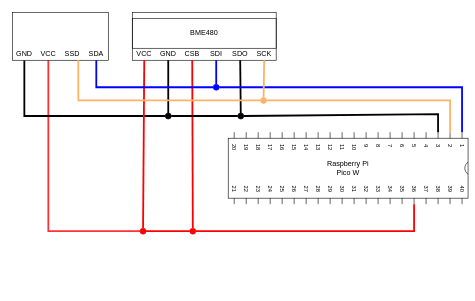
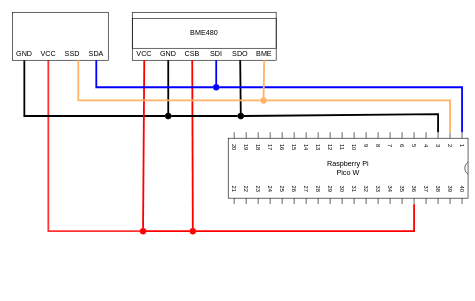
  <mxCell id="0" />
  <mxCell id="1" parent="0" />
  <mxCell id="2" value="Raspberry Pi&lt;br&gt;Pico W" style="shadow=0;dashed=0;align=center;html=1;strokeWidth=1;shape=mxgraph.electrical.logic_gates.dual_inline_ic;labelNames=a,b,c,d,e,f,g,h,i,j,k,l,m,n,o,p,q,r,s,t;whiteSpace=wrap;rotation=90;horizontal=0;" parent="1" vertex="1"><mxGeometry x="520" y="80" width="120" height="400" as="geometry" /></mxCell>
  <mxCell id="3" value="" style="group" parent="1" vertex="1" connectable="0"><mxGeometry x="220" y="20" width="240" height="80" as="geometry" /></mxCell>
  <mxCell id="4" value="" style="rounded=0;whiteSpace=wrap;html=1;" parent="3" vertex="1"><mxGeometry width="240" height="80" as="geometry" /></mxCell>
  <mxCell id="5" value="CSB" style="text;html=1;strokeColor=none;fillColor=none;align=center;verticalAlign=middle;whiteSpace=wrap;rounded=0;" parent="3" vertex="1"><mxGeometry x="80" y="60" width="40" height="20" as="geometry" /></mxCell>
  <mxCell id="6" value="SDI" style="text;html=1;strokeColor=none;fillColor=none;align=center;verticalAlign=middle;whiteSpace=wrap;rounded=0;" parent="3" vertex="1"><mxGeometry x="120" y="60" width="40" height="20" as="geometry" /></mxCell>
  <mxCell id="7" value="SDO" style="text;html=1;strokeColor=none;fillColor=none;align=center;verticalAlign=middle;whiteSpace=wrap;rounded=0;" parent="3" vertex="1"><mxGeometry x="160" y="60" width="40" height="20" as="geometry" /></mxCell>
- <mxCell id="8" value="SCK" style="text;html=1;strokeColor=none;fillColor=none;align=center;verticalAlign=middle;whiteSpace=wrap;rounded=0;" parent="3" vertex="1"><mxGeometry x="200" y="60" width="40" height="20" as="geometry" /></mxCell>
+ <mxCell id="8" value="BME" style="text;html=1;strokeColor=none;fillColor=none;align=center;verticalAlign=middle;whiteSpace=wrap;rounded=0;" parent="3" vertex="1"><mxGeometry x="200" y="60" width="40" height="20" as="geometry" /></mxCell>
  <mxCell id="9" value="GND" style="text;html=1;strokeColor=none;fillColor=none;align=center;verticalAlign=middle;whiteSpace=wrap;rounded=0;" parent="3" vertex="1"><mxGeometry x="40" y="60" width="40" height="20" as="geometry" /></mxCell>
  <mxCell id="10" value="VCC" style="text;html=1;strokeColor=none;fillColor=none;align=center;verticalAlign=middle;whiteSpace=wrap;rounded=0;" parent="3" vertex="1"><mxGeometry y="60" width="40" height="20" as="geometry" /></mxCell>
  <mxCell id="11" value="BME480" style="text;html=1;strokeColor=default;fillColor=none;align=center;verticalAlign=middle;whiteSpace=wrap;rounded=0;container=0;" parent="3" vertex="1"><mxGeometry y="10" width="240" height="50" as="geometry" /></mxCell>
  <mxCell id="12" value="" style="endArrow=none;html=1;rounded=0;exitX=0;exitY=0.5;exitDx=0;exitDy=0;entryX=0.5;entryY=1;entryDx=0;entryDy=0;strokeColor=#FF3333;strokeWidth=3;" parent="1" source="25" target="21" edge="1"><mxGeometry width="50" height="50" relative="1" as="geometry"><mxPoint x="470" y="180" as="sourcePoint" /><mxPoint x="240" y="180" as="targetPoint" /><Array as="points"><mxPoint x="80" y="385" /></Array></mxGeometry></mxCell>
  <mxCell id="13" value="" style="endArrow=none;html=1;rounded=0;exitX=0.5;exitY=1;exitDx=0;exitDy=0;entryX=0;entryY=0.5;entryDx=0;entryDy=0;strokeWidth=3;" parent="1" source="22" target="28" edge="1"><mxGeometry width="50" height="50" relative="1" as="geometry"><mxPoint x="280" y="100" as="sourcePoint" /><mxPoint x="280" y="140" as="targetPoint" /><Array as="points"><mxPoint x="40" y="193" /></Array></mxGeometry></mxCell>
  <mxCell id="14" value="" style="endArrow=none;html=1;rounded=0;exitX=0.5;exitY=1;exitDx=0;exitDy=0;entryX=0.5;entryY=0;entryDx=0;entryDy=0;strokeWidth=3;strokeColor=#FF0000;" parent="1" source="5" target="17" edge="1"><mxGeometry width="50" height="50" relative="1" as="geometry"><mxPoint x="370" y="110" as="sourcePoint" /><mxPoint x="320" y="180" as="targetPoint" /></mxGeometry></mxCell>
  <mxCell id="15" value="" style="endArrow=none;html=1;rounded=0;exitX=0.5;exitY=1;exitDx=0;exitDy=0;strokeWidth=3;" parent="1" source="7" target="16" edge="1"><mxGeometry width="50" height="50" relative="1" as="geometry"><mxPoint x="360" y="100" as="sourcePoint" /><mxPoint x="360" y="140" as="targetPoint" /></mxGeometry></mxCell>
  <mxCell id="16" value="" style="ellipse;whiteSpace=wrap;html=1;fillColor=#000000;" parent="1" vertex="1"><mxGeometry x="396" y="188" width="10" height="10" as="geometry" /></mxCell>
  <mxCell id="17" value="" style="ellipse;whiteSpace=wrap;html=1;fillColor=#FF0000;strokeColor=#FF0000;" parent="1" vertex="1"><mxGeometry x="316" y="380" width="10" height="10" as="geometry" /></mxCell>
  <mxCell id="18" value="" style="rounded=0;whiteSpace=wrap;html=1;container=0;" parent="1" vertex="1"><mxGeometry x="20" y="20" width="160" height="80" as="geometry" /></mxCell>
  <mxCell id="19" value="SSD" style="text;html=1;strokeColor=none;fillColor=none;align=center;verticalAlign=middle;whiteSpace=wrap;rounded=0;container=0;" parent="1" vertex="1"><mxGeometry x="100" y="80" width="40" height="20" as="geometry" /></mxCell>
  <mxCell id="20" value="SDA" style="text;html=1;strokeColor=none;fillColor=none;align=center;verticalAlign=middle;whiteSpace=wrap;rounded=0;container=0;" parent="1" vertex="1"><mxGeometry x="140" y="80" width="40" height="20" as="geometry" /></mxCell>
  <mxCell id="21" value="VCC" style="text;html=1;strokeColor=none;fillColor=none;align=center;verticalAlign=middle;whiteSpace=wrap;rounded=0;container=0;" parent="1" vertex="1"><mxGeometry x="60" y="80" width="40" height="20" as="geometry" /></mxCell>
  <mxCell id="22" value="GND" style="text;html=1;strokeColor=none;fillColor=none;align=center;verticalAlign=middle;whiteSpace=wrap;rounded=0;container=0;" parent="1" vertex="1"><mxGeometry x="20" y="80" width="40" height="20" as="geometry" /></mxCell>
  <mxCell id="23" value="" style="endArrow=none;html=1;rounded=0;strokeWidth=3;entryX=1;entryY=0.5;entryDx=0;entryDy=0;exitX=0;exitY=0;exitDx=0;exitDy=50;exitPerimeter=0;" parent="1" source="2" target="16" edge="1"><mxGeometry width="50" height="50" relative="1" as="geometry"><mxPoint x="800" y="135" as="sourcePoint" /><mxPoint x="371" y="140" as="targetPoint" /><Array as="points"><mxPoint x="730" y="190" /></Array></mxGeometry></mxCell>
  <mxCell id="24" value="" style="endArrow=none;html=1;rounded=0;exitX=1;exitY=0.5;exitDx=0;exitDy=0;entryX=1;entryY=0;entryDx=0;entryDy=90;strokeWidth=3;strokeColor=#FF0000;entryPerimeter=0;" parent="1" source="17" target="2" edge="1"><mxGeometry width="50" height="50" relative="1" as="geometry"><mxPoint x="330" y="110" as="sourcePoint" /><mxPoint x="330" y="175" as="targetPoint" /><Array as="points"><mxPoint x="690" y="385" /></Array></mxGeometry></mxCell>
  <mxCell id="25" value="" style="ellipse;whiteSpace=wrap;html=1;fillColor=#FF0000;strokeColor=#FF0000;" parent="1" vertex="1"><mxGeometry x="233" y="380" width="10" height="10" as="geometry" /></mxCell>
  <mxCell id="26" value="" style="endArrow=none;html=1;rounded=0;exitX=0.5;exitY=1;exitDx=0;exitDy=0;entryX=0.5;entryY=0;entryDx=0;entryDy=0;strokeWidth=3;strokeColor=#FF0000;" parent="1" source="10" target="25" edge="1"><mxGeometry width="50" height="50" relative="1" as="geometry"><mxPoint x="330" y="110" as="sourcePoint" /><mxPoint x="331" y="390" as="targetPoint" /></mxGeometry></mxCell>
  <mxCell id="27" value="" style="endArrow=none;html=1;rounded=0;exitX=1;exitY=0.5;exitDx=0;exitDy=0;entryX=0;entryY=0.5;entryDx=0;entryDy=0;strokeWidth=3;strokeColor=#FF0000;" parent="1" source="25" target="17" edge="1"><mxGeometry width="50" height="50" relative="1" as="geometry"><mxPoint x="250" y="110" as="sourcePoint" /><mxPoint x="248" y="390" as="targetPoint" /></mxGeometry></mxCell>
  <mxCell id="28" value="" style="ellipse;whiteSpace=wrap;html=1;fillColor=#000000;" parent="1" vertex="1"><mxGeometry x="275" y="188" width="10" height="10" as="geometry" /></mxCell>
  <mxCell id="29" value="" style="endArrow=none;html=1;rounded=0;exitX=1;exitY=0.5;exitDx=0;exitDy=0;strokeWidth=3;entryX=0;entryY=0.5;entryDx=0;entryDy=0;" parent="1" source="28" target="16" edge="1"><mxGeometry width="50" height="50" relative="1" as="geometry"><mxPoint x="371" y="168" as="sourcePoint" /><mxPoint x="371" y="198" as="targetPoint" /></mxGeometry></mxCell>
  <mxCell id="30" value="" style="endArrow=none;html=1;rounded=0;exitX=0.5;exitY=1;exitDx=0;exitDy=0;strokeWidth=3;entryX=0.5;entryY=0;entryDx=0;entryDy=0;" parent="1" source="9" target="28" edge="1"><mxGeometry width="50" height="50" relative="1" as="geometry"><mxPoint x="310" y="145" as="sourcePoint" /><mxPoint x="366" y="145" as="targetPoint" /></mxGeometry></mxCell>
  <mxCell id="31" value="" style="endArrow=none;html=1;rounded=0;strokeWidth=3;exitX=0;exitY=0;exitDx=0;exitDy=10;exitPerimeter=0;strokeColor=#0000FF;entryX=1;entryY=0.5;entryDx=0;entryDy=0;" parent="1" source="2" target="32" edge="1"><mxGeometry width="50" height="50" relative="1" as="geometry"><mxPoint x="855" y="230" as="sourcePoint" /><mxPoint x="380" y="145" as="targetPoint" /><Array as="points"><mxPoint x="770" y="145" /></Array></mxGeometry></mxCell>
  <mxCell id="32" value="" style="ellipse;whiteSpace=wrap;html=1;fillColor=#0000FF;strokeColor=#0000FF;" parent="1" vertex="1"><mxGeometry x="355" y="140" width="10" height="10" as="geometry" /></mxCell>
  <mxCell id="33" value="" style="endArrow=none;html=1;rounded=0;strokeWidth=3;entryX=0.5;entryY=0;entryDx=0;entryDy=0;strokeColor=#0000FF;exitX=0.5;exitY=1;exitDx=0;exitDy=0;" parent="1" source="6" target="32" edge="1"><mxGeometry width="50" height="50" relative="1" as="geometry"><mxPoint x="390" y="120" as="sourcePoint" /><mxPoint x="371" y="140" as="targetPoint" /></mxGeometry></mxCell>
  <mxCell id="34" value="" style="endArrow=none;html=1;rounded=0;strokeWidth=3;exitX=0.5;exitY=1;exitDx=0;exitDy=0;strokeColor=#0000FF;entryX=0;entryY=0.5;entryDx=0;entryDy=0;" parent="1" source="20" target="32" edge="1"><mxGeometry width="50" height="50" relative="1" as="geometry"><mxPoint x="895" y="230" as="sourcePoint" /><mxPoint x="370" y="145" as="targetPoint" /><Array as="points"><mxPoint x="160" y="145" /></Array></mxGeometry></mxCell>
  <mxCell id="35" value="" style="endArrow=none;html=1;rounded=0;strokeWidth=3;exitX=0;exitY=0;exitDx=0;exitDy=30;exitPerimeter=0;strokeColor=#FFB366;entryX=1;entryY=0.5;entryDx=0;entryDy=0;" parent="1" source="2" target="36" edge="1"><mxGeometry width="50" height="50" relative="1" as="geometry"><mxPoint x="895" y="230" as="sourcePoint" /><mxPoint x="440" y="170" as="targetPoint" /><Array as="points"><mxPoint x="750" y="167" /></Array></mxGeometry></mxCell>
  <mxCell id="36" value="" style="ellipse;whiteSpace=wrap;html=1;fillColor=#FFB366;strokeColor=#FFB366;" parent="1" vertex="1"><mxGeometry x="434" y="162" width="10" height="10" as="geometry" /></mxCell>
  <mxCell id="37" value="" style="endArrow=none;html=1;rounded=0;exitX=0.5;exitY=1;exitDx=0;exitDy=0;strokeWidth=3;entryX=0.5;entryY=0;entryDx=0;entryDy=0;strokeColor=#FFB366;fillColor=#fad7ac;" parent="1" source="8" target="36" edge="1"><mxGeometry width="50" height="50" relative="1" as="geometry"><mxPoint x="410" y="110" as="sourcePoint" /><mxPoint x="381" y="150" as="targetPoint" /></mxGeometry></mxCell>
  <mxCell id="38" value="" style="endArrow=none;html=1;rounded=0;strokeWidth=3;exitX=0;exitY=0.5;exitDx=0;exitDy=0;strokeColor=#FFB366;entryX=0.75;entryY=1;entryDx=0;entryDy=0;" parent="1" source="36" target="19" edge="1"><mxGeometry width="50" height="50" relative="1" as="geometry"><mxPoint x="875" y="230" as="sourcePoint" /><mxPoint x="454" y="177" as="targetPoint" /><Array as="points"><mxPoint x="130" y="167" /></Array></mxGeometry></mxCell>
